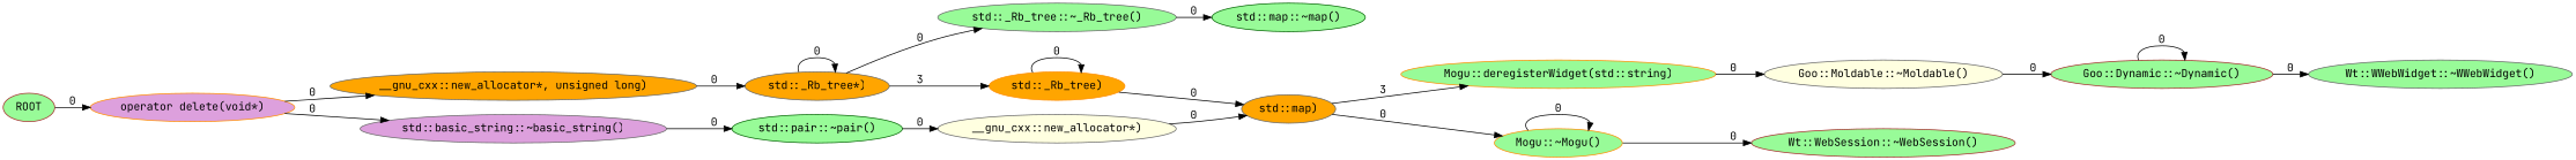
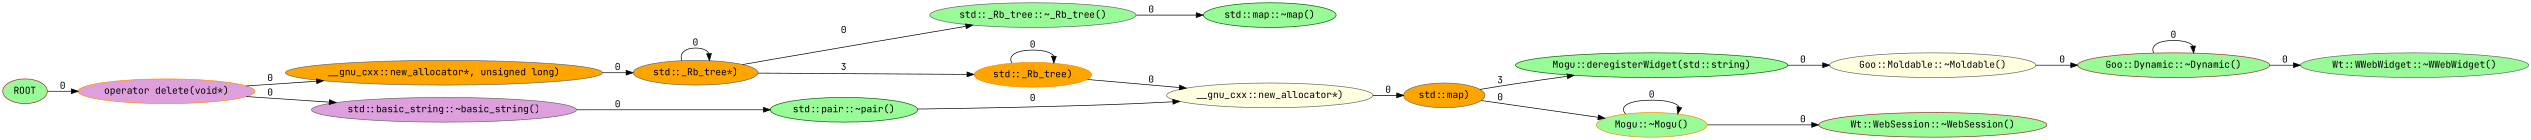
  digraph {
    fontname="JetBrains Mono"
    rankdir=LR
    node [color=gray40 fillcolor=palegreen fontname="JetBrains Mono" style=filled]
    edge [fontname="JetBrains Mono"]
    "operator delete(void*)" [color=darkorange fillcolor=plum]
    "__gnu_cxx::new_allocator*, unsigned long)" [fillcolor=orange]
    "std::basic_string::~basic_string()" [fillcolor=plum]
    "std::_Rb_tree*)" [fillcolor=orange]
    "std::pair::~pair()" [color=darkgreen]
    "std::_Rb_tree::~_Rb_tree()"
    "std::_Rb_tree)" [color=darkorange fillcolor=orange]
-   "Mogu::deregisterWidget(std::string)" [color=darkorange]
+   "Mogu::deregisterWidget(std::string)" [color=darkgreen]
    "Goo::Moldable::~Moldable()" [fillcolor=lightyellow]
    "Goo::Dynamic::~Dynamic()" [color=brown]
    "Wt::WWebWidget::~WWebWidget()"
    "std::map::~map()" [color=darkgreen]
    "Mogu::~Mogu()" [color=darkorange]
    "Wt::WebSession::~WebSession()" [color=brown]
    "std::map)" [fillcolor=orange]
    "__gnu_cxx::new_allocator*)" [fillcolor=lightyellow]
    ROOT [color=brown]
    "operator delete(void*)" -> "__gnu_cxx::new_allocator*, unsigned long)" [label=0]
    "operator delete(void*)" -> "std::basic_string::~basic_string()" [label=0]
    "__gnu_cxx::new_allocator*, unsigned long)" -> "std::_Rb_tree*)" [label=0]
    "std::basic_string::~basic_string()" -> "std::pair::~pair()" [label=0]
    "std::_Rb_tree*)" -> "std::_Rb_tree*)" [label=0]
    "std::_Rb_tree*)" -> "std::_Rb_tree::~_Rb_tree()" [label=0]
    "std::_Rb_tree*)" -> "std::_Rb_tree)" [label=3]
    "std::pair::~pair()" -> "__gnu_cxx::new_allocator*)" [label=0]
    "std::_Rb_tree::~_Rb_tree()" -> "std::map::~map()" [label=0]
    "std::_Rb_tree)" -> "std::_Rb_tree)" [label=0]
-   "std::_Rb_tree)" -> "std::map)" [label=0]
+   "std::_Rb_tree)" -> "__gnu_cxx::new_allocator*)" [label=0]
    "Mogu::deregisterWidget(std::string)" -> "Goo::Moldable::~Moldable()" [label=0]
    "Goo::Moldable::~Moldable()" -> "Goo::Dynamic::~Dynamic()" [label=0]
    "Goo::Dynamic::~Dynamic()" -> "Goo::Dynamic::~Dynamic()" [label=0]
    "Goo::Dynamic::~Dynamic()" -> "Wt::WWebWidget::~WWebWidget()" [label=0]
    "Mogu::~Mogu()" -> "Mogu::~Mogu()" [label=0]
    "Mogu::~Mogu()" -> "Wt::WebSession::~WebSession()" [label=0]
    "std::map)" -> "Mogu::deregisterWidget(std::string)" [label=3]
    "std::map)" -> "Mogu::~Mogu()" [label=0]
    "__gnu_cxx::new_allocator*)" -> "std::map)" [label=0]
    ROOT -> "operator delete(void*)" [label=0]
  }
